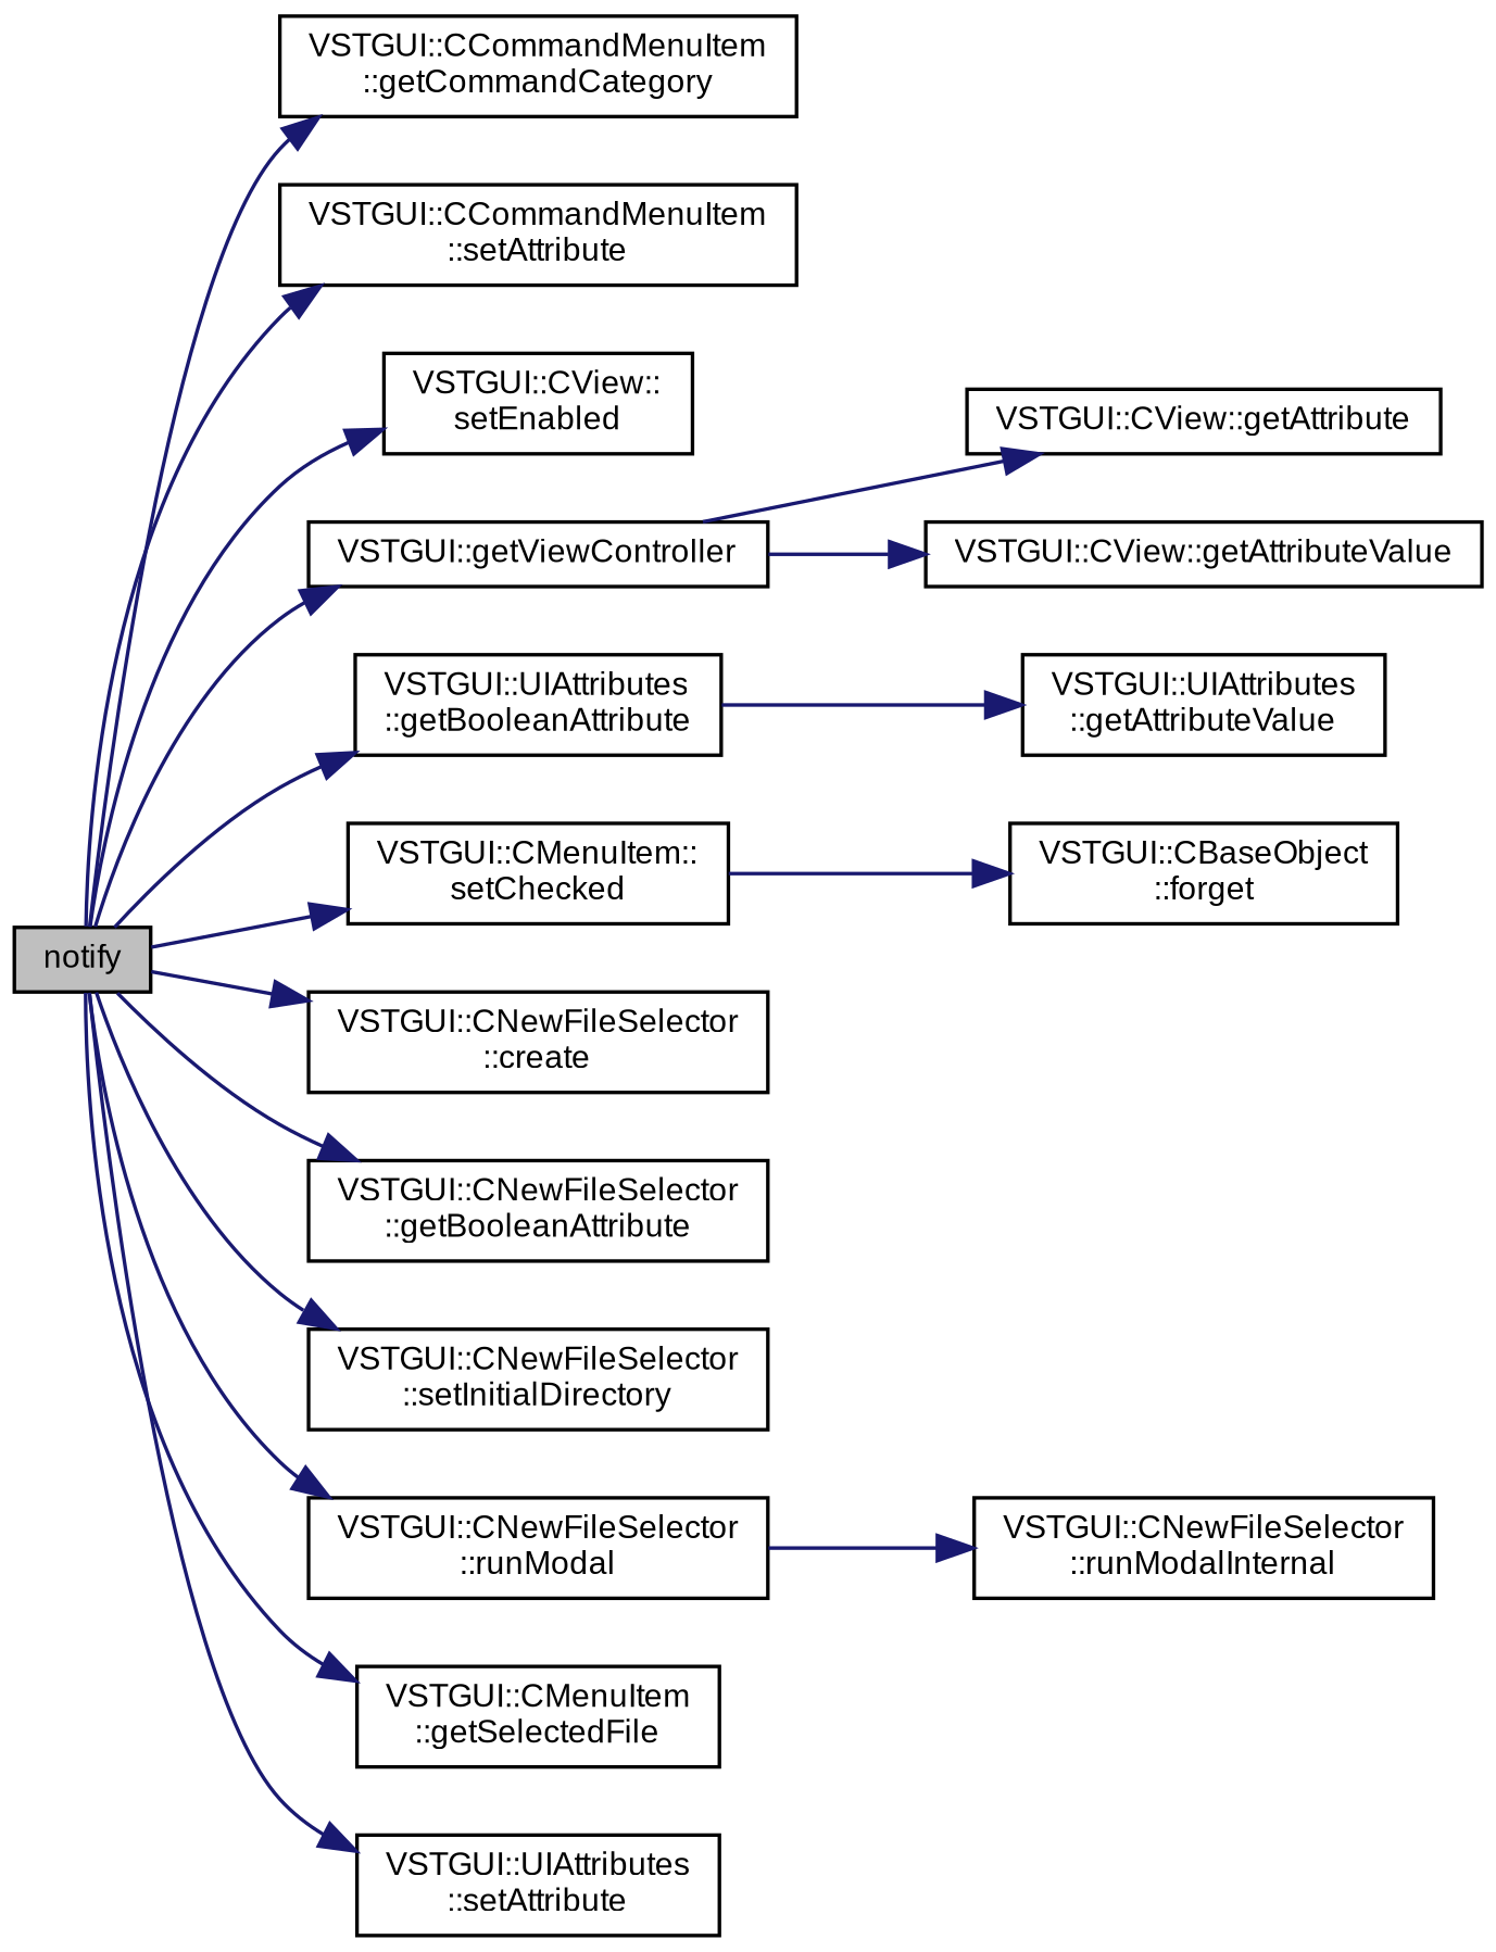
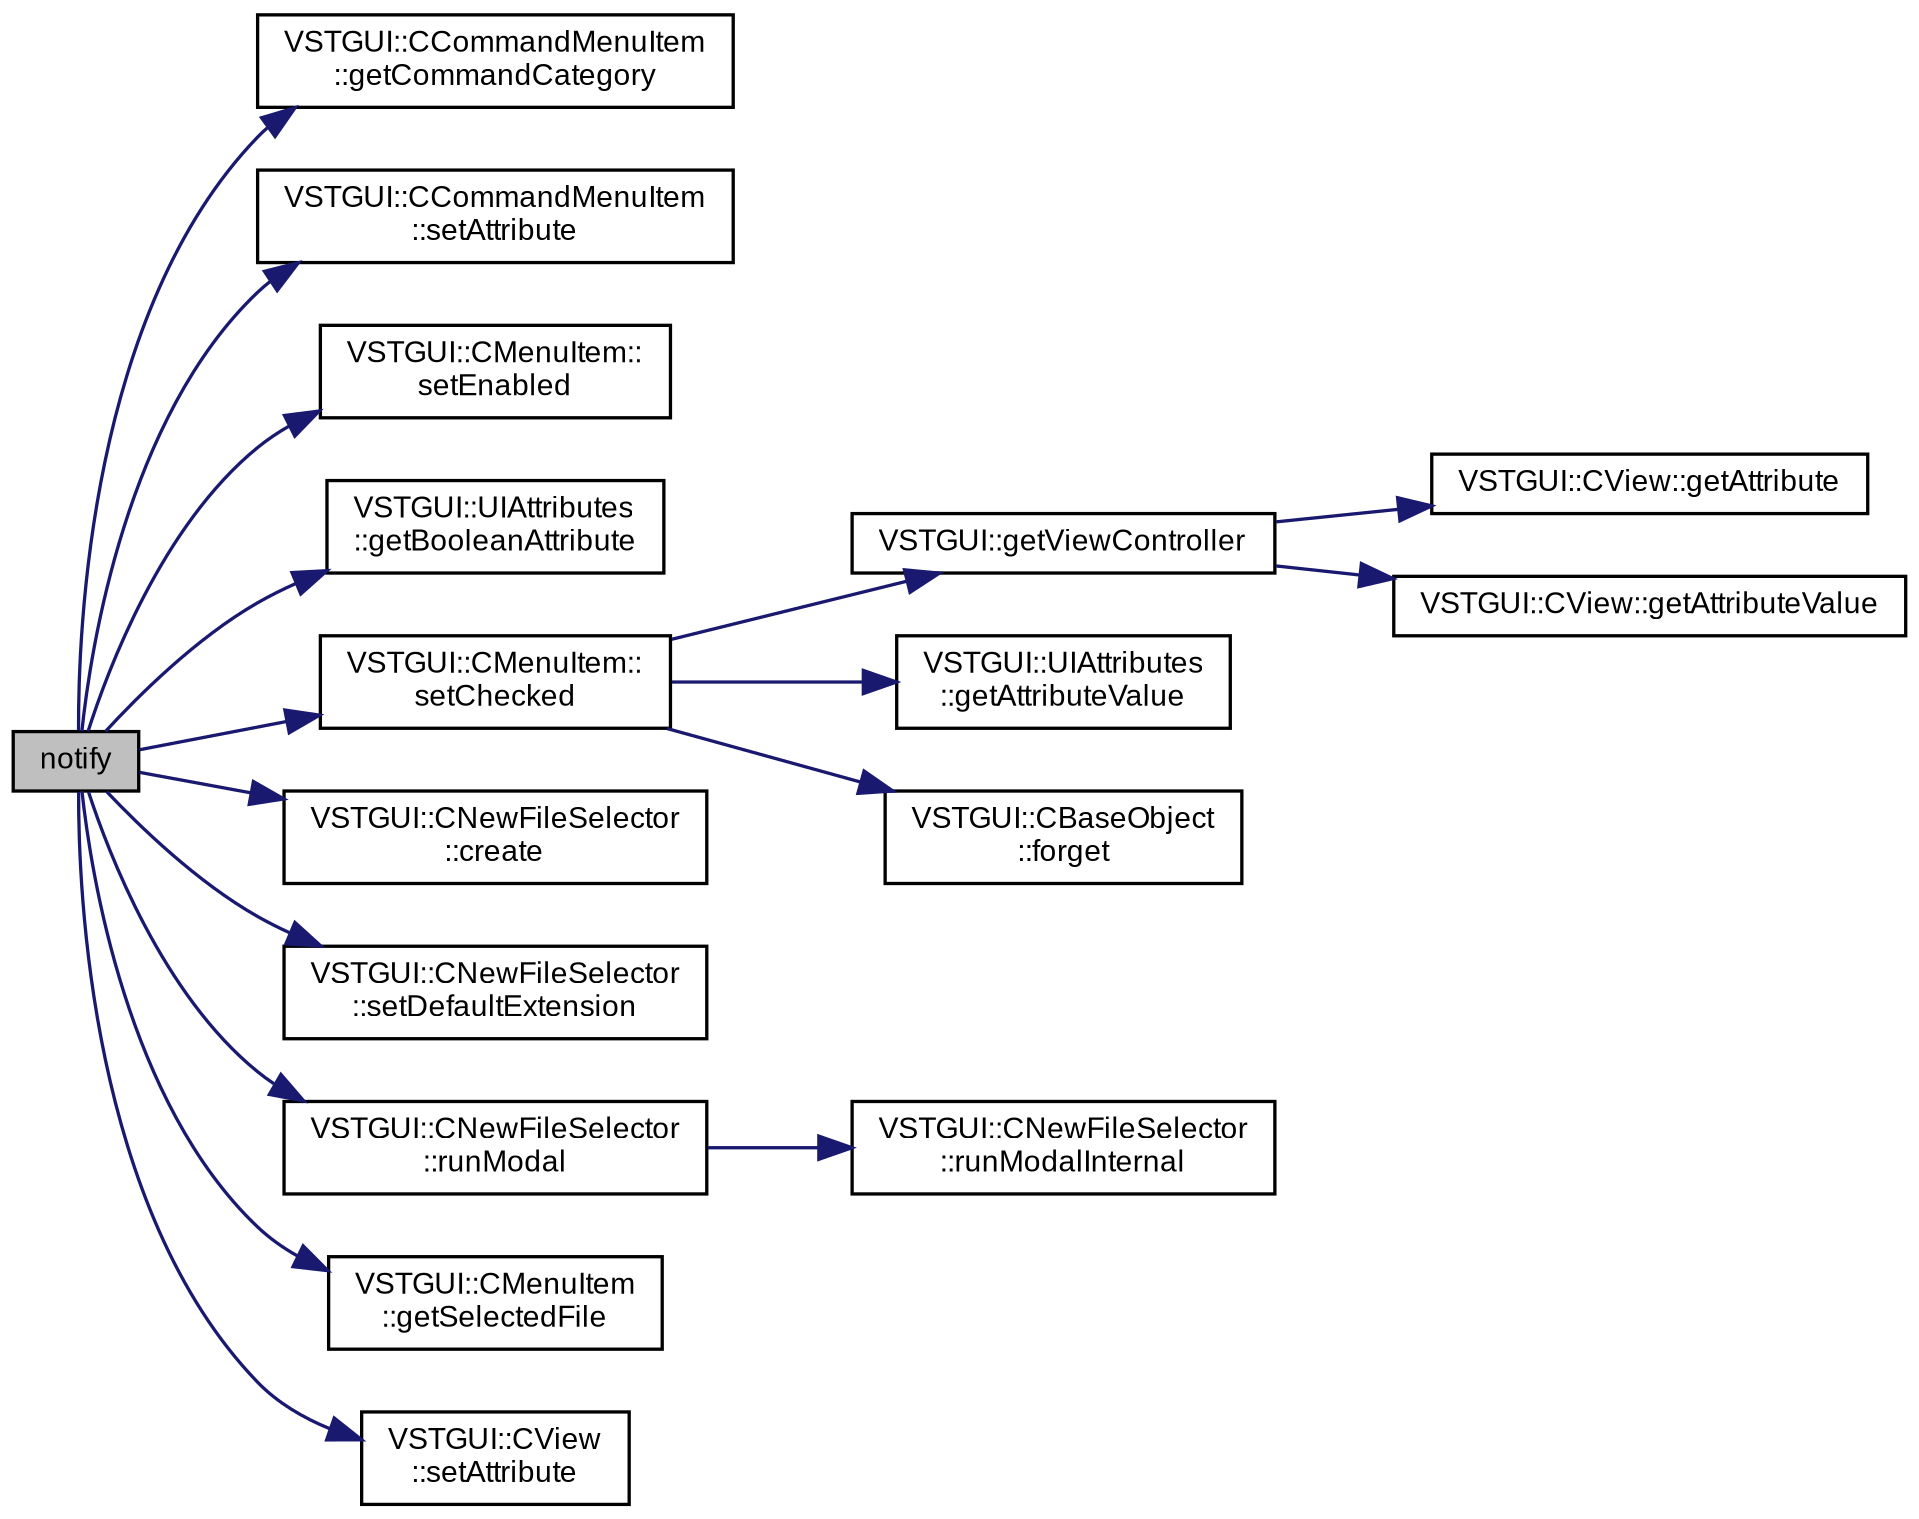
  digraph {
    rankdir=LR
    node [color=black fontname=Arial fontsize=9 shape=record]
    edge [color=midnightblue fontname=Arial fontsize=9 labelfontname=Arial labelfontsize=9 style=solid]
    n1 [fillcolor=grey75 fontcolor=black height=0.2 label=notify style=filled width=0.4]
    n2 [height=0.2 label="VSTGUI::CCommandMenuItem\l::getCommandCategory" width=0.4]
    n3 [height=0.2 label="VSTGUI::CCommandMenuItem\l::setAttribute" width=0.4]
-   n4 [height=0.2 label="VSTGUI::CView::\lsetEnabled" width=0.4]
+   n4 [height=0.2 label="VSTGUI::CMenuItem::\lsetEnabled" width=0.4]
    n5 [height=0.2 label="VSTGUI::getViewController" width=0.4]
    n6 [height=0.2 label="VSTGUI::UIAttributes\l::getBooleanAttribute" width=0.4]
    n7 [height=0.2 label="VSTGUI::CMenuItem::\lsetChecked" width=0.4]
    n8 [height=0.2 label="VSTGUI::CNewFileSelector\l::create" width=0.4]
-   n9 [height=0.2 label="VSTGUI::CNewFileSelector\l::getBooleanAttribute" width=0.4]
-   n10 [height=0.2 label="VSTGUI::CNewFileSelector\l::setInitialDirectory" width=0.4]
+   n9 [height=0.2 label="VSTGUI::CNewFileSelector\l::setDefaultExtension" width=0.4]
    n11 [height=0.2 label="VSTGUI::CNewFileSelector\l::runModal" width=0.4]
    n12 [height=0.2 label="VSTGUI::CMenuItem\l::getSelectedFile" width=0.4]
-   n13 [height=0.2 label="VSTGUI::UIAttributes\l::setAttribute" width=0.4]
+   n13 [height=0.2 label="VSTGUI::CView\l::setAttribute" width=0.4]
    n14 [height=0.2 label="VSTGUI::UIAttributes\l::getAttributeValue" width=0.4]
    n15 [height=0.2 label="VSTGUI::CView::getAttribute" width=0.4]
    n16 [height=0.2 label="VSTGUI::CView::getAttributeValue" width=0.4]
    n17 [height=0.2 label="VSTGUI::CBaseObject\l::forget" width=0.4]
    n18 [height=0.2 label="VSTGUI::CNewFileSelector\l::runModalInternal" width=0.4]
    n1 -> n2
    n1 -> n3
    n1 -> n4
-   n1 -> n5
+   n7 -> n5
    n1 -> n6
    n1 -> n7
    n1 -> n8
    n1 -> n9
-   n1 -> n10
    n1 -> n11
    n1 -> n12
    n1 -> n13
    n5 -> n15
    n5 -> n16
-   n6 -> n14
+   n7 -> n14
    n7 -> n17
    n11 -> n18
  }
